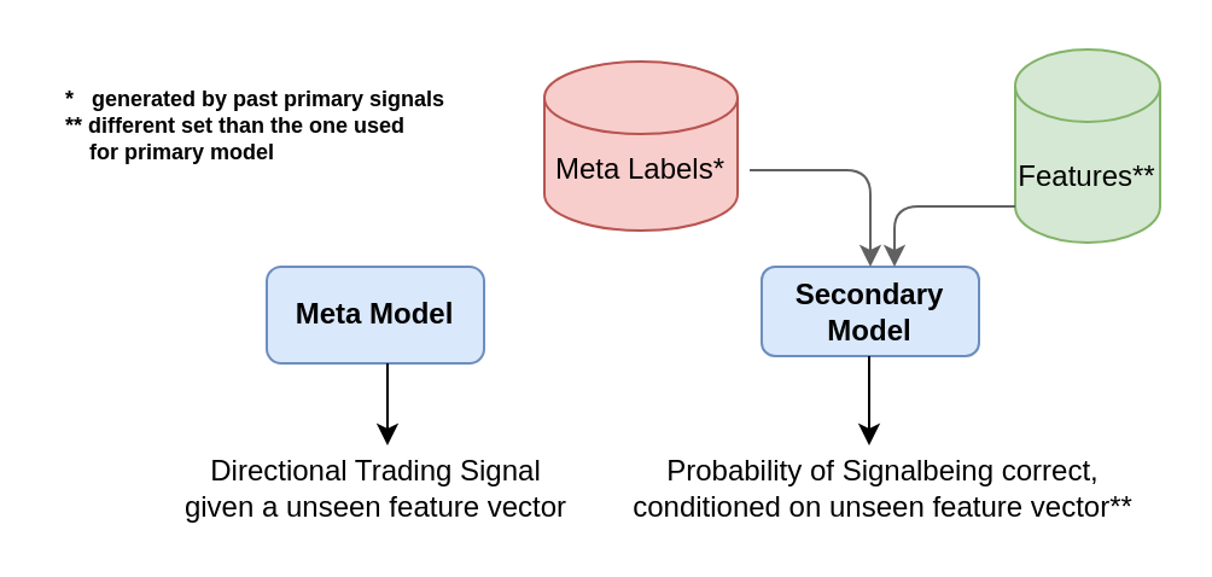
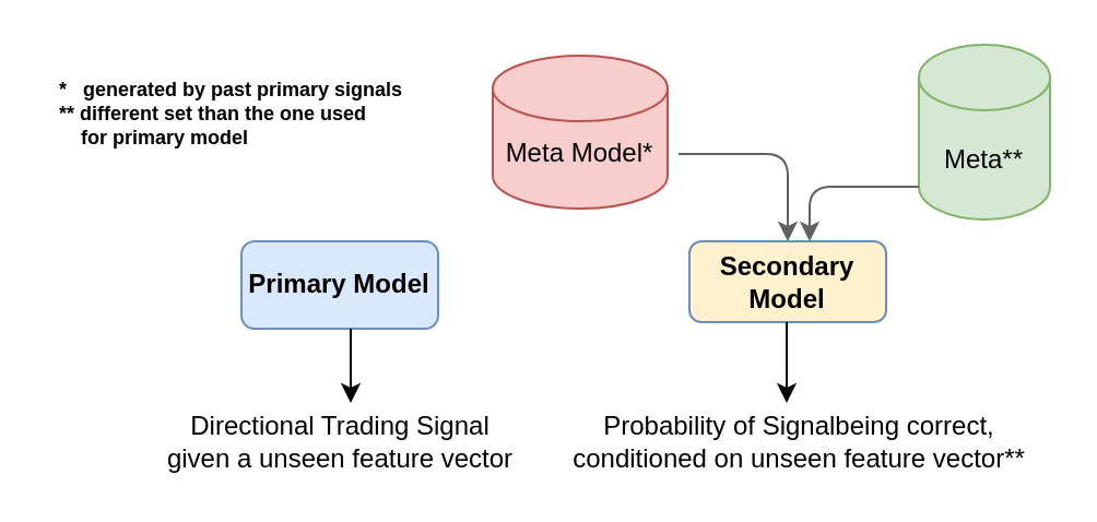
  <mxCell id="0" />
  <mxCell id="1" parent="0" />
- <mxCell id="2" value="&lt;b&gt;Meta Model&lt;/b&gt;" style="rounded=1;whiteSpace=wrap;html=1;fillColor=#dae8fc;strokeColor=#6c8ebf;" vertex="1" parent="1"><mxGeometry x="110" y="110" width="90" height="40" as="geometry" /></mxCell>
+ <mxCell id="2" value="&lt;b&gt;Primary Model&lt;/b&gt;" style="rounded=1;whiteSpace=wrap;html=1;fillColor=#dae8fc;strokeColor=#6c8ebf;" vertex="1" parent="1"><mxGeometry x="110" y="110" width="90" height="40" as="geometry" /></mxCell>
  <mxCell id="3" value="" style="endArrow=classic;html=1;" edge="1" parent="1"><mxGeometry width="50" height="50" relative="1" as="geometry"><mxPoint x="160" y="150" as="sourcePoint" /><mxPoint x="160" y="184" as="targetPoint" /></mxGeometry></mxCell>
- <mxCell id="4" value="&lt;b&gt;Secondary Model&lt;/b&gt;" style="rounded=1;whiteSpace=wrap;html=1;fillColor=#dae8fc;strokeColor=#6c8ebf;" vertex="1" parent="1"><mxGeometry x="315" y="110" width="90" height="37" as="geometry" /></mxCell>
+ <mxCell id="4" value="&lt;b&gt;Secondary Model&lt;/b&gt;" style="rounded=1;whiteSpace=wrap;html=1;fillColor=#fff2cc;strokeColor=#6c8ebf;" vertex="1" parent="1"><mxGeometry x="315" y="110" width="90" height="37" as="geometry" /></mxCell>
  <mxCell id="5" value="" style="shape=cylinder3;whiteSpace=wrap;html=1;boundedLbl=1;backgroundOutline=1;size=15;fillColor=#f8cecc;strokeColor=#b85450;" vertex="1" parent="1"><mxGeometry x="225" y="25" width="80" height="70" as="geometry" /></mxCell>
- <mxCell id="6" value="Meta Labels*" style="text;html=1;strokeColor=none;fillColor=none;align=center;verticalAlign=middle;whiteSpace=wrap;rounded=0;" vertex="1" parent="1"><mxGeometry x="225" y="60" width="80" height="20" as="geometry" /></mxCell>
+ <mxCell id="6" value="Meta Model*" style="text;html=1;strokeColor=none;fillColor=none;align=center;verticalAlign=middle;whiteSpace=wrap;rounded=0;" vertex="1" parent="1"><mxGeometry x="225" y="60" width="80" height="20" as="geometry" /></mxCell>
  <mxCell id="7" value="" style="endArrow=classic;html=1;strokeColor=#616161;entryX=0.5;entryY=0;entryDx=0;entryDy=0;" edge="1" parent="1" target="4"><mxGeometry width="50" height="50" relative="1" as="geometry"><mxPoint x="310" y="70" as="sourcePoint" /><mxPoint x="360" y="100" as="targetPoint" /><Array as="points"><mxPoint x="360" y="70" /></Array></mxGeometry></mxCell>
- <mxCell id="8" value="Features**" style="shape=cylinder3;whiteSpace=wrap;html=1;boundedLbl=1;backgroundOutline=1;size=15;fillColor=#d5e8d4;strokeColor=#82b366;" vertex="1" parent="1"><mxGeometry x="420" y="20" width="60" height="80" as="geometry" /></mxCell>
+ <mxCell id="8" value="Meta**" style="shape=cylinder3;whiteSpace=wrap;html=1;boundedLbl=1;backgroundOutline=1;size=15;fillColor=#d5e8d4;strokeColor=#82b366;" vertex="1" parent="1"><mxGeometry x="420" y="20" width="60" height="80" as="geometry" /></mxCell>
  <mxCell id="9" value="" style="endArrow=classic;html=1;strokeColor=#616161;exitX=0;exitY=1;exitDx=0;exitDy=-15;exitPerimeter=0;" edge="1" parent="1" source="8"><mxGeometry width="50" height="50" relative="1" as="geometry"><mxPoint x="370" y="70" as="sourcePoint" /><mxPoint x="370" y="110" as="targetPoint" /><Array as="points"><mxPoint x="370" y="85" /></Array></mxGeometry></mxCell>
  <mxCell id="10" value="" style="endArrow=classic;html=1;" edge="1" parent="1"><mxGeometry width="50" height="50" relative="1" as="geometry"><mxPoint x="359.5" y="147" as="sourcePoint" /><mxPoint x="359.5" y="184" as="targetPoint" /></mxGeometry></mxCell>
  <mxCell id="11" value="Directional Trading Signal&lt;br&gt;given a unseen feature vector" style="text;html=1;align=center;verticalAlign=middle;resizable=0;points=[];autosize=1;" vertex="1" parent="1"><mxGeometry x="70" y="187" width="170" height="30" as="geometry" /></mxCell>
  <mxCell id="12" value="Probability of Signalbeing correct, &lt;br&gt;conditioned on unseen feature vector**" style="text;html=1;align=center;verticalAlign=middle;resizable=0;points=[];autosize=1;" vertex="1" parent="1"><mxGeometry x="255" y="187" width="220" height="30" as="geometry" /></mxCell>
  <mxCell id="13" value="&lt;div style=&quot;text-align: left&quot;&gt;&lt;b style=&quot;font-size: 9px&quot;&gt;*&amp;nbsp; &amp;nbsp;generated by past primary signals&lt;/b&gt;&lt;/div&gt;&lt;font style=&quot;font-size: 9px&quot;&gt;&lt;div style=&quot;text-align: left&quot;&gt;&lt;b&gt;** different set than the one used&amp;nbsp;&lt;/b&gt;&lt;/div&gt;&lt;b&gt;&lt;div style=&quot;text-align: left&quot;&gt;&lt;b&gt;&amp;nbsp; &amp;nbsp; for primary model&lt;/b&gt;&lt;/div&gt;&lt;/b&gt;&lt;/font&gt;" style="text;html=1;align=center;verticalAlign=middle;resizable=0;points=[];autosize=1;" vertex="1" parent="1"><mxGeometry x="20" y="25" width="170" height="50" as="geometry" /></mxCell>
